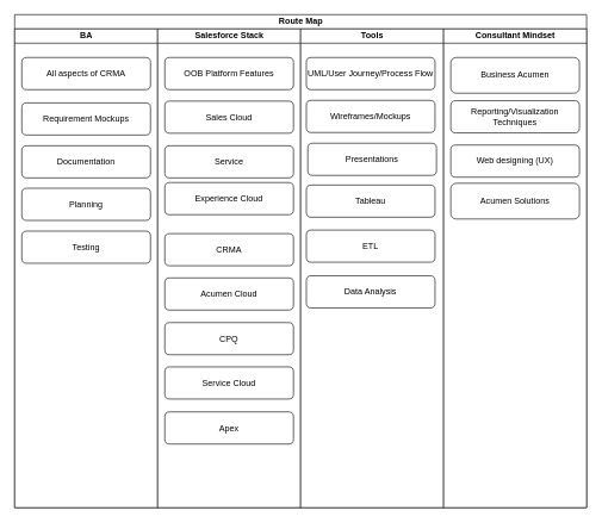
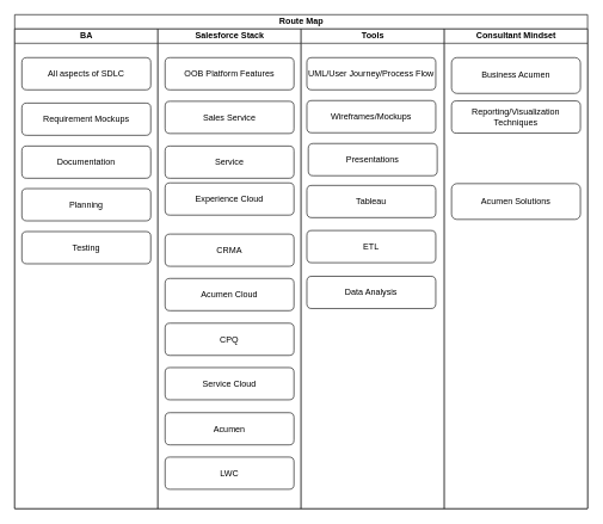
  <mxCell id="0" />
  <mxCell id="1" parent="0" />
  <mxCell id="2" value="Route Map" style="swimlane;childLayout=stackLayout;resizeParent=1;resizeParentMax=0;startSize=20;html=1;swimlaneFillColor=none;strokeColor=default;" parent="1" vertex="1"><mxGeometry x="20" y="20" width="800" height="690" as="geometry" /></mxCell>
  <mxCell id="3" value="BA" style="swimlane;startSize=20;html=1;swimlaneFillColor=#FFFFFF;strokeColor=default;" parent="2" vertex="1"><mxGeometry y="20" width="200" height="670" as="geometry" /></mxCell>
  <mxCell id="4" value="Requirement Mockups" style="text;html=1;align=center;verticalAlign=middle;whiteSpace=wrap;rounded=1;glass=0;strokeWidth=1;labelBackgroundColor=none;swimlaneFillColor=none;strokeColor=default;" parent="3" vertex="1"><mxGeometry x="10.0" y="103.5" width="180" height="45" as="geometry" /></mxCell>
  <mxCell id="5" value="Planning&lt;span style=&quot;color: rgba(0, 0, 0, 0); font-family: monospace; font-size: 0px; text-align: start; text-wrap: nowrap;&quot;&gt;%3CmxGraphModel%3E%3Croot%3E%3CmxCell%20id%3D%220%22%2F%3E%3CmxCell%20id%3D%221%22%20parent%3D%220%22%2F%3E%3CmxCell%20id%3D%222%22%20value%3D%22Requirement%20Engineering%22%20style%3D%22text%3Bhtml%3D1%3Balign%3Dcenter%3BverticalAlign%3Dmiddle%3BwhiteSpace%3Dwrap%3Brounded%3D1%3Bglass%3D0%3BstrokeWidth%3D1%3BstrokeColor%3Ddefault%3B%22%20vertex%3D%221%22%20parent%3D%221%22%3E%3CmxGeometry%20x%3D%2250%22%20y%3D%22170%22%20width%3D%22180%22%20height%3D%2240%22%20as%3D%22geometry%22%2F%3E%3C%2FmxCell%3E%3C%2Froot%3E%3C%2FmxGraphModel%3E&lt;/span&gt;" style="text;html=1;align=center;verticalAlign=middle;whiteSpace=wrap;rounded=1;glass=0;strokeWidth=1;labelBackgroundColor=none;swimlaneFillColor=none;strokeColor=default;" parent="3" vertex="1"><mxGeometry x="10.0" y="223" width="180" height="45" as="geometry" /></mxCell>
  <mxCell id="6" value="Documentation" style="text;html=1;align=center;verticalAlign=middle;whiteSpace=wrap;rounded=1;glass=0;strokeWidth=1;labelBackgroundColor=none;swimlaneFillColor=none;strokeColor=default;" parent="3" vertex="1"><mxGeometry x="10.0" y="163.5" width="180" height="45" as="geometry" /></mxCell>
- <mxCell id="7" value="All aspects of CRMA" style="text;html=1;align=center;verticalAlign=middle;whiteSpace=wrap;rounded=1;glass=0;strokeWidth=1;labelBackgroundColor=none;swimlaneFillColor=none;strokeColor=default;" parent="3" vertex="1"><mxGeometry x="10.0" y="40" width="180" height="45" as="geometry" /></mxCell>
+ <mxCell id="7" value="All aspects of SDLC" style="text;html=1;align=center;verticalAlign=middle;whiteSpace=wrap;rounded=1;glass=0;strokeWidth=1;labelBackgroundColor=none;swimlaneFillColor=none;strokeColor=default;" parent="3" vertex="1"><mxGeometry x="10.0" y="40" width="180" height="45" as="geometry" /></mxCell>
  <mxCell id="8" value="Testing" style="text;html=1;align=center;verticalAlign=middle;whiteSpace=wrap;rounded=1;glass=0;strokeWidth=1;labelBackgroundColor=none;swimlaneFillColor=none;strokeColor=default;" parent="3" vertex="1"><mxGeometry x="10.0" y="283" width="180" height="45" as="geometry" /></mxCell>
  <mxCell id="9" value="Salesforce Stack" style="swimlane;startSize=20;html=1;swimlaneFillColor=#FFFFFF;strokeColor=default;" parent="2" vertex="1"><mxGeometry x="200" y="20" width="200" height="670" as="geometry" /></mxCell>
  <mxCell id="10" value="OOB Platform Features&lt;span style=&quot;color: rgba(0, 0, 0, 0); font-family: monospace; font-size: 0px; text-align: start; text-wrap: nowrap;&quot;&gt;%3CmxGraphModel%3E%3Croot%3E%3CmxCell%20id%3D%220%22%2F%3E%3CmxCell%20id%3D%221%22%20parent%3D%220%22%2F%3E%3CmxCell%20id%3D%222%22%20value%3D%22Requirement%20Engineering%22%20style%3D%22text%3Bhtml%3D1%3Balign%3Dcenter%3BverticalAlign%3Dmiddle%3BwhiteSpace%3Dwrap%3Brounded%3D1%3Bglass%3D0%3BstrokeWidth%3D1%3BstrokeColor%3Ddefault%3B%22%20vertex%3D%221%22%20parent%3D%221%22%3E%3CmxGeometry%20x%3D%2250%22%20y%3D%22170%22%20width%3D%22180%22%20height%3D%2240%22%20as%3D%22geometry%22%2F%3E%3C%2FmxCell%3E%3C%2Froot%3E%3C%2FmxGraphModel%3E&lt;/span&gt;" style="text;html=1;align=center;verticalAlign=middle;whiteSpace=wrap;rounded=1;glass=0;strokeWidth=1;labelBackgroundColor=none;swimlaneFillColor=none;strokeColor=default;" parent="9" vertex="1"><mxGeometry x="10.0" y="40" width="180" height="45" as="geometry" /></mxCell>
- <mxCell id="11" value="Apex" style="text;html=1;align=center;verticalAlign=middle;whiteSpace=wrap;rounded=1;glass=0;strokeWidth=1;labelBackgroundColor=none;swimlaneFillColor=none;strokeColor=default;" parent="9" vertex="1"><mxGeometry x="10.0" y="536" width="180" height="45" as="geometry" /></mxCell>
+ <mxCell id="11" value="Acumen" style="text;html=1;align=center;verticalAlign=middle;whiteSpace=wrap;rounded=1;glass=0;strokeWidth=1;labelBackgroundColor=none;swimlaneFillColor=none;strokeColor=default;" parent="9" vertex="1"><mxGeometry x="10.0" y="536" width="180" height="45" as="geometry" /></mxCell>
+ <mxCell id="12" value="LWC" style="text;html=1;align=center;verticalAlign=middle;whiteSpace=wrap;rounded=1;glass=0;strokeWidth=1;labelBackgroundColor=none;swimlaneFillColor=none;strokeColor=default;" parent="9" vertex="1"><mxGeometry x="10.0" y="598" width="180" height="45" as="geometry" /></mxCell>
  <mxCell id="13" value="CPQ" style="text;html=1;align=center;verticalAlign=middle;whiteSpace=wrap;rounded=1;glass=0;strokeWidth=1;labelBackgroundColor=none;swimlaneFillColor=none;strokeColor=default;" parent="9" vertex="1"><mxGeometry x="10.0" y="411" width="180" height="45" as="geometry" /></mxCell>
- <mxCell id="14" value="Sales Cloud" style="text;html=1;align=center;verticalAlign=middle;whiteSpace=wrap;rounded=1;glass=0;strokeWidth=1;labelBackgroundColor=none;swimlaneFillColor=none;strokeColor=default;" parent="9" vertex="1"><mxGeometry x="10.0" y="101" width="180" height="45" as="geometry" /></mxCell>
+ <mxCell id="14" value="Sales Service" style="text;html=1;align=center;verticalAlign=middle;whiteSpace=wrap;rounded=1;glass=0;strokeWidth=1;labelBackgroundColor=none;swimlaneFillColor=none;strokeColor=default;" parent="9" vertex="1"><mxGeometry x="10.0" y="101" width="180" height="45" as="geometry" /></mxCell>
  <mxCell id="15" value="Service Cloud" style="text;html=1;align=center;verticalAlign=middle;whiteSpace=wrap;rounded=1;glass=0;strokeWidth=1;labelBackgroundColor=none;swimlaneFillColor=none;strokeColor=default;" parent="9" vertex="1"><mxGeometry x="10.0" y="473" width="180" height="45" as="geometry" /></mxCell>
  <mxCell id="16" value="Experience Cloud" style="text;html=1;align=center;verticalAlign=middle;whiteSpace=wrap;rounded=1;glass=0;strokeWidth=1;labelBackgroundColor=none;swimlaneFillColor=none;strokeColor=default;" parent="9" vertex="1"><mxGeometry x="10.0" y="215" width="180" height="45" as="geometry" /></mxCell>
  <mxCell id="17" value="CRMA" style="text;html=1;align=center;verticalAlign=middle;whiteSpace=wrap;rounded=1;glass=0;strokeWidth=1;labelBackgroundColor=none;swimlaneFillColor=none;strokeColor=default;" parent="9" vertex="1"><mxGeometry x="10.0" y="286.5" width="180" height="45" as="geometry" /></mxCell>
  <mxCell id="18" value="Acumen Cloud" style="text;html=1;align=center;verticalAlign=middle;whiteSpace=wrap;rounded=1;glass=0;strokeWidth=1;labelBackgroundColor=none;swimlaneFillColor=none;strokeColor=default;" parent="9" vertex="1"><mxGeometry x="10.0" y="348.5" width="180" height="45" as="geometry" /></mxCell>
  <mxCell id="19" value="Service" style="text;html=1;align=center;verticalAlign=middle;whiteSpace=wrap;rounded=1;glass=0;strokeWidth=1;labelBackgroundColor=none;swimlaneFillColor=none;strokeColor=default;" parent="9" vertex="1"><mxGeometry x="10.0" y="163.5" width="180" height="45" as="geometry" /></mxCell>
  <mxCell id="20" value="Tools" style="swimlane;startSize=20;html=1;swimlaneFillColor=#FFFFFF;strokeColor=default;gradientColor=none;" parent="2" vertex="1"><mxGeometry x="400" y="20" width="200" height="670" as="geometry" /></mxCell>
  <mxCell id="21" value="UML/User Journey/Process Flow" style="text;html=1;align=center;verticalAlign=middle;whiteSpace=wrap;rounded=1;glass=0;strokeWidth=1;strokeColor=default;labelBackgroundColor=none;" parent="20" vertex="1"><mxGeometry x="8.0" y="40" width="180" height="45" as="geometry" /></mxCell>
  <mxCell id="22" value="Wireframes/Mockups" style="text;html=1;align=center;verticalAlign=middle;whiteSpace=wrap;rounded=1;glass=0;strokeWidth=1;strokeColor=default;labelBackgroundColor=none;" parent="20" vertex="1"><mxGeometry x="8.0" y="100" width="180" height="45" as="geometry" /></mxCell>
  <mxCell id="23" value="Tableau" style="text;html=1;align=center;verticalAlign=middle;whiteSpace=wrap;rounded=1;glass=0;strokeWidth=1;strokeColor=default;labelBackgroundColor=none;" parent="20" vertex="1"><mxGeometry x="8.0" y="218.5" width="180" height="45" as="geometry" /></mxCell>
  <mxCell id="24" value="ETL" style="text;html=1;align=center;verticalAlign=middle;whiteSpace=wrap;rounded=1;glass=0;strokeWidth=1;strokeColor=default;labelBackgroundColor=none;" parent="20" vertex="1"><mxGeometry x="8.0" y="281.5" width="180" height="45" as="geometry" /></mxCell>
  <mxCell id="25" value="Data Analysis" style="text;html=1;align=center;verticalAlign=middle;whiteSpace=wrap;rounded=1;glass=0;strokeWidth=1;strokeColor=default;labelBackgroundColor=none;" parent="20" vertex="1"><mxGeometry x="8.0" y="345.5" width="180" height="45" as="geometry" /></mxCell>
  <mxCell id="26" value="Presentations" style="text;html=1;align=center;verticalAlign=middle;whiteSpace=wrap;rounded=1;glass=0;strokeWidth=1;strokeColor=default;labelBackgroundColor=none;" parent="20" vertex="1"><mxGeometry x="10.0" y="160" width="180" height="45" as="geometry" /></mxCell>
  <mxCell id="27" value="Consultant Mindset" style="swimlane;startSize=20;html=1;swimlaneFillColor=#FFFFFF;strokeColor=default;container=1;" parent="2" vertex="1"><mxGeometry x="600" y="20" width="200" height="670" as="geometry"><mxRectangle x="600" y="20" width="40" height="670" as="alternateBounds" /></mxGeometry></mxCell>
  <mxCell id="28" value="Acumen Solutions" style="text;html=1;align=center;verticalAlign=middle;whiteSpace=wrap;rounded=1;glass=0;strokeWidth=1;strokeColor=default;labelBackgroundColor=none;movable=1;resizable=1;rotatable=1;deletable=1;editable=1;locked=0;connectable=1;" vertex="1" parent="27"><mxGeometry x="10.0" y="216" width="180" height="50" as="geometry" /></mxCell>
  <mxCell id="29" value="Business Acumen" style="text;html=1;align=center;verticalAlign=middle;whiteSpace=wrap;rounded=1;glass=0;strokeWidth=1;strokeColor=default;labelBackgroundColor=none;movable=1;resizable=1;rotatable=1;deletable=1;editable=1;locked=0;connectable=1;" parent="1" vertex="1"><mxGeometry x="630" y="80" width="180" height="50" as="geometry" /></mxCell>
  <mxCell id="30" value="Reporting/Visualization Techniques" style="text;html=1;align=center;verticalAlign=middle;whiteSpace=wrap;rounded=1;glass=0;strokeWidth=1;strokeColor=default;labelBackgroundColor=none;" parent="1" vertex="1"><mxGeometry x="630" y="140.5" width="180" height="45" as="geometry" /></mxCell>
- <mxCell id="31" value="Web designing (UX)" style="text;html=1;align=center;verticalAlign=middle;whiteSpace=wrap;rounded=1;glass=0;strokeWidth=1;strokeColor=default;labelBackgroundColor=none;container=0;" parent="1" vertex="1"><mxGeometry x="630" y="202.5" width="180" height="45" as="geometry" /></mxCell>
